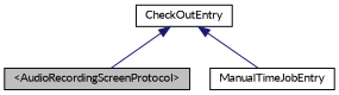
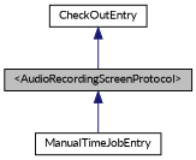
  digraph {
    fontname=Lato
    node [color=black fillcolor=white fontname=Lato fontsize=10 shape=record style=filled]
    edge [color=midnightblue dir=back fontname=Lato fontsize=10 labelfontname=Helvetica labelfontsize=10 style=solid]
    n1 [fillcolor=grey75 fontcolor=black height=0.2 label="\<AudioRecordingScreenProtocol\>" width=0.4]
    n2 [height=0.2 label=ManualTimeJobEntry width=0.4]
    n3 [height=0.2 label=CheckOutEntry width=0.4]
-   n3 -> n2
+   n1 -> n2
    n3 -> n1
  }
